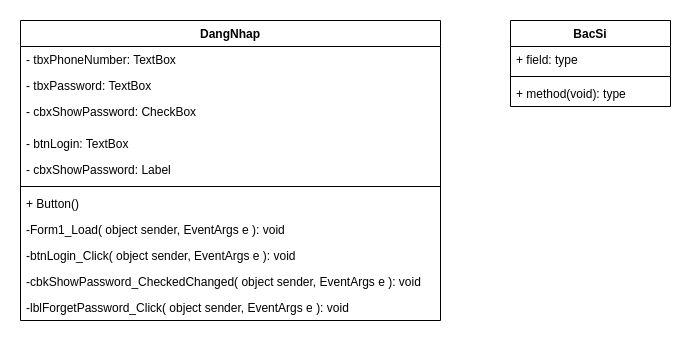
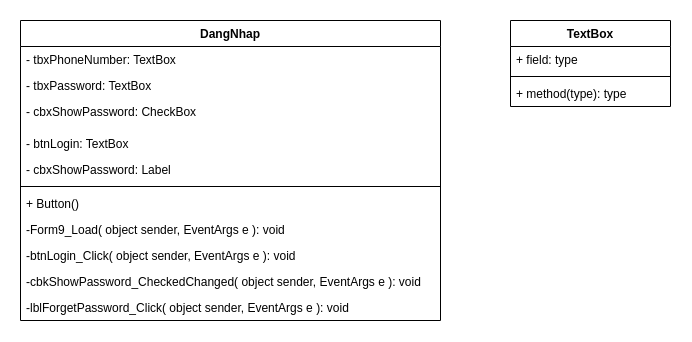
  <mxCell id="0" />
  <mxCell id="1" parent="0" />
  <mxCell id="2" value="DangNhap" style="swimlane;fontStyle=1;align=center;verticalAlign=top;childLayout=stackLayout;horizontal=1;startSize=26;horizontalStack=0;resizeParent=1;resizeParentMax=0;resizeLast=0;collapsible=1;marginBottom=0;whiteSpace=wrap;html=1;" vertex="1" parent="1"><mxGeometry x="20" y="20" width="420" height="300" as="geometry" /></mxCell>
  <mxCell id="3" value="- tbxPhoneNumber: TextBox&lt;div&gt;&lt;br&gt;&lt;/div&gt;" style="text;strokeColor=none;fillColor=none;align=left;verticalAlign=top;spacingLeft=4;spacingRight=4;overflow=hidden;rotatable=0;points=[[0,0.5],[1,0.5]];portConstraint=eastwest;whiteSpace=wrap;html=1;" vertex="1" parent="2"><mxGeometry y="26" width="420" height="26" as="geometry" /></mxCell>
  <mxCell id="4" value="- tbxPassword: TextBox&lt;div&gt;&lt;br&gt;&lt;/div&gt;" style="text;strokeColor=none;fillColor=none;align=left;verticalAlign=top;spacingLeft=4;spacingRight=4;overflow=hidden;rotatable=0;points=[[0,0.5],[1,0.5]];portConstraint=eastwest;whiteSpace=wrap;html=1;" vertex="1" parent="2"><mxGeometry y="52" width="420" height="26" as="geometry" /></mxCell>
  <mxCell id="5" value="- cbxShowPassword: CheckBox&lt;div&gt;&lt;br&gt;&lt;/div&gt;" style="text;strokeColor=none;fillColor=none;align=left;verticalAlign=top;spacingLeft=4;spacingRight=4;overflow=hidden;rotatable=0;points=[[0,0.5],[1,0.5]];portConstraint=eastwest;whiteSpace=wrap;html=1;" vertex="1" parent="2"><mxGeometry y="78" width="420" height="32" as="geometry" /></mxCell>
  <mxCell id="6" value="- btnLogin: TextBox&lt;div&gt;&lt;br&gt;&lt;/div&gt;" style="text;strokeColor=none;fillColor=none;align=left;verticalAlign=top;spacingLeft=4;spacingRight=4;overflow=hidden;rotatable=0;points=[[0,0.5],[1,0.5]];portConstraint=eastwest;whiteSpace=wrap;html=1;" vertex="1" parent="2"><mxGeometry y="110" width="420" height="26" as="geometry" /></mxCell>
  <mxCell id="7" value="- cbxShowPassword: Label&lt;div&gt;&lt;br&gt;&lt;/div&gt;" style="text;strokeColor=none;fillColor=none;align=left;verticalAlign=top;spacingLeft=4;spacingRight=4;overflow=hidden;rotatable=0;points=[[0,0.5],[1,0.5]];portConstraint=eastwest;whiteSpace=wrap;html=1;" vertex="1" parent="2"><mxGeometry y="136" width="420" height="26" as="geometry" /></mxCell>
  <mxCell id="8" value="" style="line;strokeWidth=1;fillColor=none;align=left;verticalAlign=middle;spacingTop=-1;spacingLeft=3;spacingRight=3;rotatable=0;labelPosition=right;points=[];portConstraint=eastwest;strokeColor=inherit;" vertex="1" parent="2"><mxGeometry y="162" width="420" height="8" as="geometry" /></mxCell>
  <mxCell id="9" value="+ Button()" style="text;strokeColor=none;fillColor=none;align=left;verticalAlign=top;spacingLeft=4;spacingRight=4;overflow=hidden;rotatable=0;points=[[0,0.5],[1,0.5]];portConstraint=eastwest;whiteSpace=wrap;html=1;" vertex="1" parent="2"><mxGeometry y="170" width="420" height="26" as="geometry" /></mxCell>
- <mxCell id="10" value="-Form1_Load( object sender, EventArgs e ): void" style="text;strokeColor=none;fillColor=none;align=left;verticalAlign=top;spacingLeft=4;spacingRight=4;overflow=hidden;rotatable=0;points=[[0,0.5],[1,0.5]];portConstraint=eastwest;whiteSpace=wrap;html=1;" vertex="1" parent="2"><mxGeometry y="196" width="420" height="26" as="geometry" /></mxCell>
+ <mxCell id="10" value="-Form9_Load( object sender, EventArgs e ): void" style="text;strokeColor=none;fillColor=none;align=left;verticalAlign=top;spacingLeft=4;spacingRight=4;overflow=hidden;rotatable=0;points=[[0,0.5],[1,0.5]];portConstraint=eastwest;whiteSpace=wrap;html=1;" vertex="1" parent="2"><mxGeometry y="196" width="420" height="26" as="geometry" /></mxCell>
  <mxCell id="11" value="-btnLogin_Click( object sender, EventArgs e ): void" style="text;strokeColor=none;fillColor=none;align=left;verticalAlign=top;spacingLeft=4;spacingRight=4;overflow=hidden;rotatable=0;points=[[0,0.5],[1,0.5]];portConstraint=eastwest;whiteSpace=wrap;html=1;" vertex="1" parent="2"><mxGeometry y="222" width="420" height="26" as="geometry" /></mxCell>
  <mxCell id="12" value="-cbkShowPassword_CheckedChanged( object sender, EventArgs e ): void" style="text;strokeColor=none;fillColor=none;align=left;verticalAlign=top;spacingLeft=4;spacingRight=4;overflow=hidden;rotatable=0;points=[[0,0.5],[1,0.5]];portConstraint=eastwest;whiteSpace=wrap;html=1;" vertex="1" parent="2"><mxGeometry y="248" width="420" height="26" as="geometry" /></mxCell>
  <mxCell id="13" value="-lblForgetPassword_Click( object sender, EventArgs e ): void" style="text;strokeColor=none;fillColor=none;align=left;verticalAlign=top;spacingLeft=4;spacingRight=4;overflow=hidden;rotatable=0;points=[[0,0.5],[1,0.5]];portConstraint=eastwest;whiteSpace=wrap;html=1;" vertex="1" parent="2"><mxGeometry y="274" width="420" height="26" as="geometry" /></mxCell>
- <mxCell id="14" value="BacSi" style="swimlane;fontStyle=1;align=center;verticalAlign=top;childLayout=stackLayout;horizontal=1;startSize=26;horizontalStack=0;resizeParent=1;resizeParentMax=0;resizeLast=0;collapsible=1;marginBottom=0;whiteSpace=wrap;html=1;" vertex="1" parent="1"><mxGeometry x="510" y="20" width="160" height="86" as="geometry" /></mxCell>
+ <mxCell id="14" value="TextBox" style="swimlane;fontStyle=1;align=center;verticalAlign=top;childLayout=stackLayout;horizontal=1;startSize=26;horizontalStack=0;resizeParent=1;resizeParentMax=0;resizeLast=0;collapsible=1;marginBottom=0;whiteSpace=wrap;html=1;" vertex="1" parent="1"><mxGeometry x="510" y="20" width="160" height="86" as="geometry" /></mxCell>
  <mxCell id="15" value="+ field: type" style="text;strokeColor=none;fillColor=none;align=left;verticalAlign=top;spacingLeft=4;spacingRight=4;overflow=hidden;rotatable=0;points=[[0,0.5],[1,0.5]];portConstraint=eastwest;whiteSpace=wrap;html=1;" vertex="1" parent="14"><mxGeometry y="26" width="160" height="26" as="geometry" /></mxCell>
  <mxCell id="16" value="" style="line;strokeWidth=1;fillColor=none;align=left;verticalAlign=middle;spacingTop=-1;spacingLeft=3;spacingRight=3;rotatable=0;labelPosition=right;points=[];portConstraint=eastwest;strokeColor=inherit;" vertex="1" parent="14"><mxGeometry y="52" width="160" height="8" as="geometry" /></mxCell>
- <mxCell id="17" value="+ method(void): type" style="text;strokeColor=none;fillColor=none;align=left;verticalAlign=top;spacingLeft=4;spacingRight=4;overflow=hidden;rotatable=0;points=[[0,0.5],[1,0.5]];portConstraint=eastwest;whiteSpace=wrap;html=1;" vertex="1" parent="14"><mxGeometry y="60" width="160" height="26" as="geometry" /></mxCell>
+ <mxCell id="17" value="+ method(type): type" style="text;strokeColor=none;fillColor=none;align=left;verticalAlign=top;spacingLeft=4;spacingRight=4;overflow=hidden;rotatable=0;points=[[0,0.5],[1,0.5]];portConstraint=eastwest;whiteSpace=wrap;html=1;" vertex="1" parent="14"><mxGeometry y="60" width="160" height="26" as="geometry" /></mxCell>
